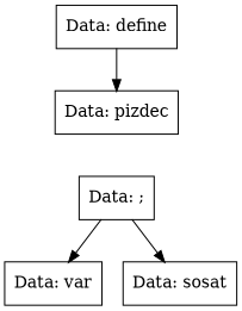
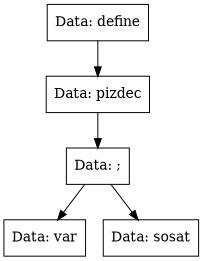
  digraph {
    node [shape=record]
    n1 [label="Data: define"]
    n2 [label="Data: pizdec"]
    n3 [label="Data: ;"]
    n4 [label="Data: var"]
    n5 [label="Data: sosat"]
    n1 -> n2
+   n2 -> n3
    n3 -> n4
    n3 -> n5
  }
